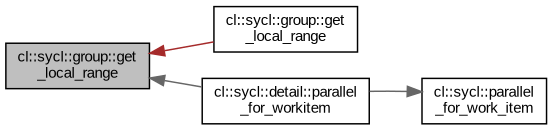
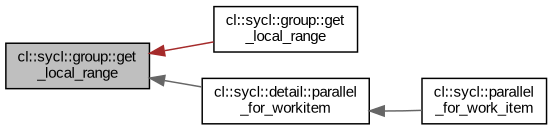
  digraph {
    rankdir=LR
    fontname="Liberation Sans"
    node [color=black fontname="Liberation Sans" fontsize=10 shape=record]
    edge [color=gray40 dir=back fontname="Liberation Sans" fontsize=10 labelfontname=Helvetica labelfontsize=10 style=solid]
    n1 [fillcolor=grey75 fontcolor=black height=0.2 label="cl::sycl::group::get\l_local_range" style=filled width=0.4]
    n2 [height=0.2 label="cl::sycl::group::get\l_local_range" width=0.4]
    n3 [height=0.2 label="cl::sycl::detail::parallel\l_for_workitem" width=0.4]
    n4 [height=0.2 label="cl::sycl::parallel\l_for_work_item" width=0.4]
    n1 -> n2 [color=brown]
    n1 -> n3
-   n4 -> n3
+   n3 -> n4
  }
